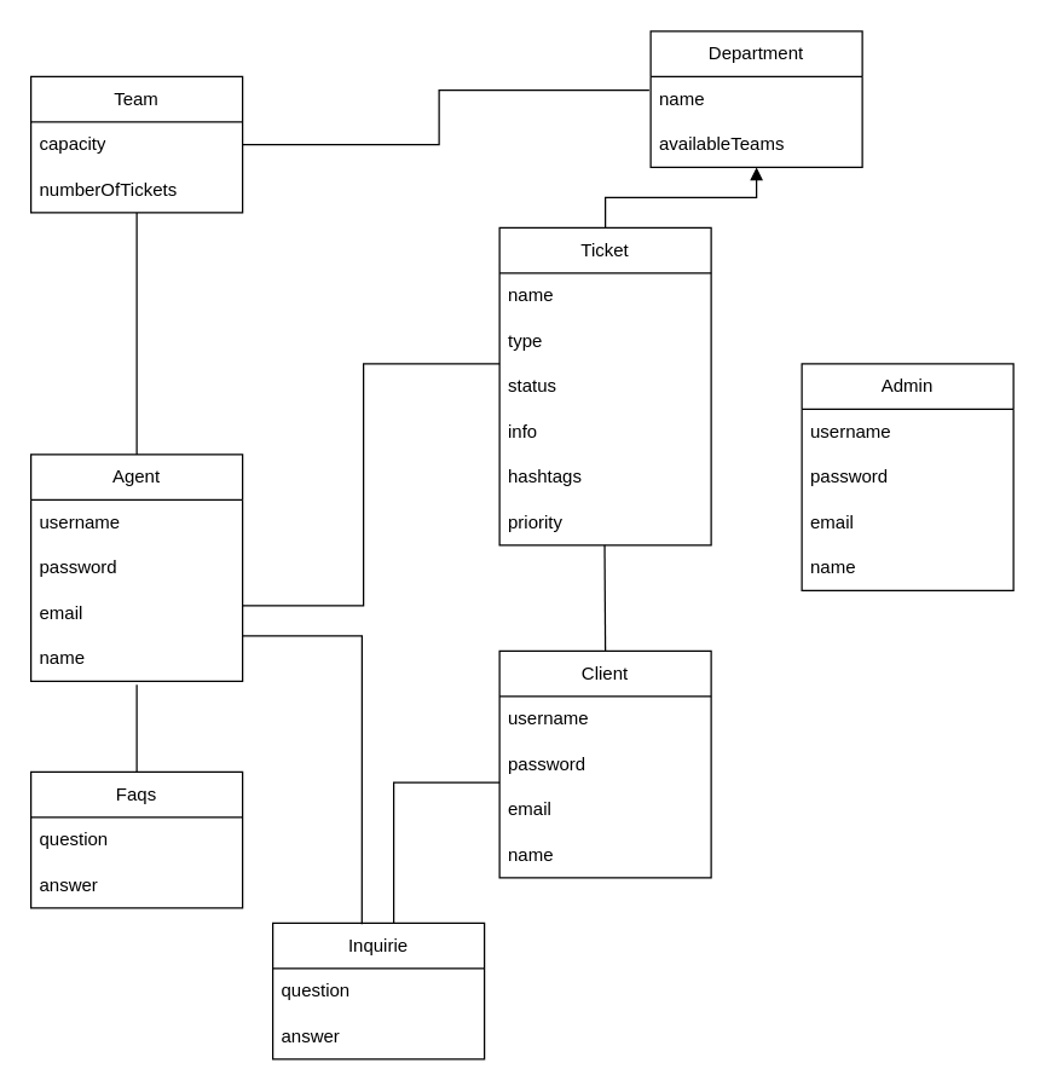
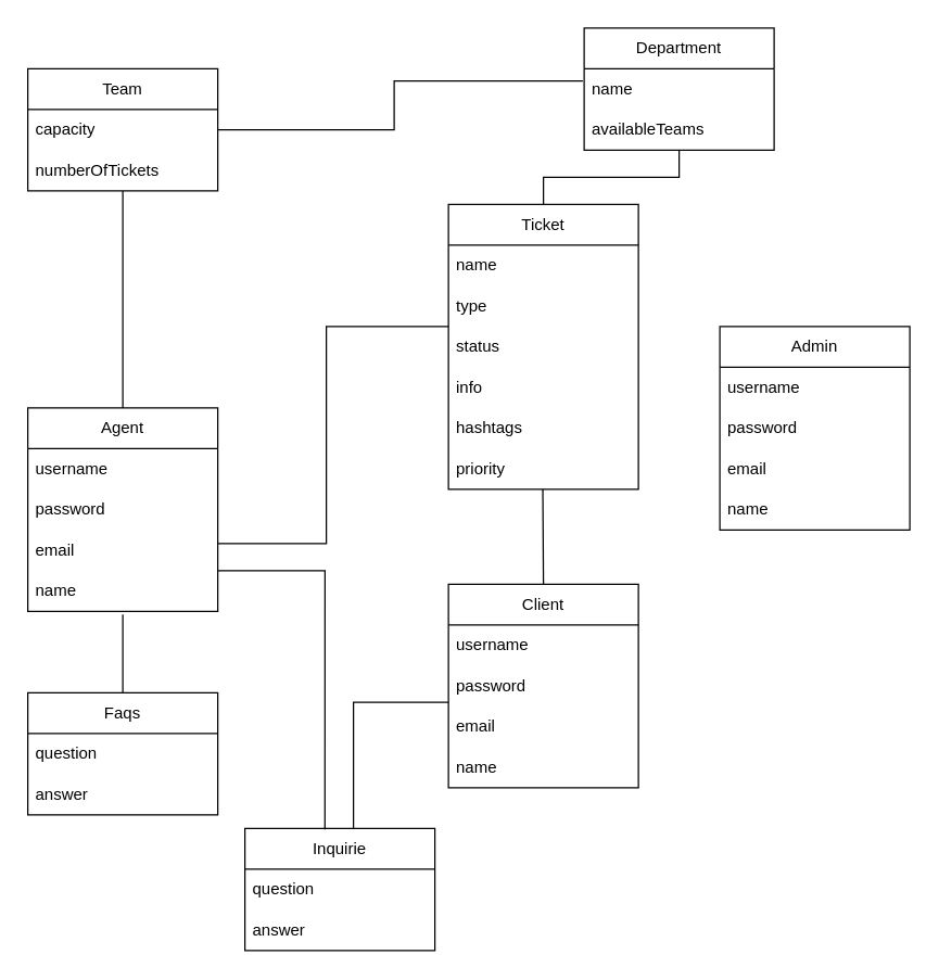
  <mxCell id="0" />
  <mxCell id="1" parent="0" />
  <mxCell id="2" value="Agent" style="swimlane;fontStyle=0;childLayout=stackLayout;horizontal=1;startSize=30;horizontalStack=0;resizeParent=1;resizeParentMax=0;resizeLast=0;collapsible=1;marginBottom=0;whiteSpace=wrap;html=1;" vertex="1" parent="1"><mxGeometry x="20" y="300" width="140" height="150" as="geometry" /></mxCell>
  <mxCell id="3" value="username" style="text;strokeColor=none;fillColor=none;align=left;verticalAlign=middle;spacingLeft=4;spacingRight=4;overflow=hidden;points=[[0,0.5],[1,0.5]];portConstraint=eastwest;rotatable=0;whiteSpace=wrap;html=1;" vertex="1" parent="2"><mxGeometry y="30" width="140" height="30" as="geometry" /></mxCell>
  <mxCell id="4" value="password" style="text;strokeColor=none;fillColor=none;align=left;verticalAlign=middle;spacingLeft=4;spacingRight=4;overflow=hidden;points=[[0,0.5],[1,0.5]];portConstraint=eastwest;rotatable=0;whiteSpace=wrap;html=1;" vertex="1" parent="2"><mxGeometry y="60" width="140" height="30" as="geometry" /></mxCell>
  <mxCell id="5" value="email" style="text;strokeColor=none;fillColor=none;align=left;verticalAlign=middle;spacingLeft=4;spacingRight=4;overflow=hidden;points=[[0,0.5],[1,0.5]];portConstraint=eastwest;rotatable=0;whiteSpace=wrap;html=1;" vertex="1" parent="2"><mxGeometry y="90" width="140" height="30" as="geometry" /></mxCell>
  <mxCell id="6" value="name" style="text;strokeColor=none;fillColor=none;align=left;verticalAlign=middle;spacingLeft=4;spacingRight=4;overflow=hidden;points=[[0,0.5],[1,0.5]];portConstraint=eastwest;rotatable=0;whiteSpace=wrap;html=1;" vertex="1" parent="2"><mxGeometry y="120" width="140" height="30" as="geometry" /></mxCell>
  <mxCell id="7" value="Team" style="swimlane;fontStyle=0;childLayout=stackLayout;horizontal=1;startSize=30;horizontalStack=0;resizeParent=1;resizeParentMax=0;resizeLast=0;collapsible=1;marginBottom=0;whiteSpace=wrap;html=1;" vertex="1" parent="1"><mxGeometry x="20" y="50" width="140" height="90" as="geometry" /></mxCell>
  <mxCell id="8" value="capacity" style="text;strokeColor=none;fillColor=none;align=left;verticalAlign=middle;spacingLeft=4;spacingRight=4;overflow=hidden;points=[[0,0.5],[1,0.5]];portConstraint=eastwest;rotatable=0;whiteSpace=wrap;html=1;" vertex="1" parent="7"><mxGeometry y="30" width="140" height="30" as="geometry" /></mxCell>
  <mxCell id="9" value="numberOfTickets" style="text;strokeColor=none;fillColor=none;align=left;verticalAlign=middle;spacingLeft=4;spacingRight=4;overflow=hidden;points=[[0,0.5],[1,0.5]];portConstraint=eastwest;rotatable=0;whiteSpace=wrap;html=1;" vertex="1" parent="7"><mxGeometry y="60" width="140" height="30" as="geometry" /></mxCell>
  <mxCell id="10" value="Ticket" style="swimlane;fontStyle=0;childLayout=stackLayout;horizontal=1;startSize=30;horizontalStack=0;resizeParent=1;resizeParentMax=0;resizeLast=0;collapsible=1;marginBottom=0;whiteSpace=wrap;html=1;" vertex="1" parent="1"><mxGeometry x="330" y="150" width="140" height="210" as="geometry" /></mxCell>
  <mxCell id="11" value="name" style="text;strokeColor=none;fillColor=none;align=left;verticalAlign=middle;spacingLeft=4;spacingRight=4;overflow=hidden;points=[[0,0.5],[1,0.5]];portConstraint=eastwest;rotatable=0;whiteSpace=wrap;html=1;" vertex="1" parent="10"><mxGeometry y="30" width="140" height="30" as="geometry" /></mxCell>
  <mxCell id="12" value="type" style="text;strokeColor=none;fillColor=none;align=left;verticalAlign=middle;spacingLeft=4;spacingRight=4;overflow=hidden;points=[[0,0.5],[1,0.5]];portConstraint=eastwest;rotatable=0;whiteSpace=wrap;html=1;" vertex="1" parent="10"><mxGeometry y="60" width="140" height="30" as="geometry" /></mxCell>
  <mxCell id="13" value="status" style="text;strokeColor=none;fillColor=none;align=left;verticalAlign=middle;spacingLeft=4;spacingRight=4;overflow=hidden;points=[[0,0.5],[1,0.5]];portConstraint=eastwest;rotatable=0;whiteSpace=wrap;html=1;" vertex="1" parent="10"><mxGeometry y="90" width="140" height="30" as="geometry" /></mxCell>
  <mxCell id="14" value="info" style="text;strokeColor=none;fillColor=none;align=left;verticalAlign=middle;spacingLeft=4;spacingRight=4;overflow=hidden;points=[[0,0.5],[1,0.5]];portConstraint=eastwest;rotatable=0;whiteSpace=wrap;html=1;" vertex="1" parent="10"><mxGeometry y="120" width="140" height="30" as="geometry" /></mxCell>
  <mxCell id="15" value="hashtags" style="text;strokeColor=none;fillColor=none;align=left;verticalAlign=middle;spacingLeft=4;spacingRight=4;overflow=hidden;points=[[0,0.5],[1,0.5]];portConstraint=eastwest;rotatable=0;whiteSpace=wrap;html=1;" vertex="1" parent="10"><mxGeometry y="150" width="140" height="30" as="geometry" /></mxCell>
  <mxCell id="16" value="priority" style="text;strokeColor=none;fillColor=none;align=left;verticalAlign=middle;spacingLeft=4;spacingRight=4;overflow=hidden;points=[[0,0.5],[1,0.5]];portConstraint=eastwest;rotatable=0;whiteSpace=wrap;html=1;" vertex="1" parent="10"><mxGeometry y="180" width="140" height="30" as="geometry" /></mxCell>
  <mxCell id="17" value="" style="endArrow=none;html=1;rounded=0;" edge="1" parent="1"><mxGeometry width="50" height="50" relative="1" as="geometry"><mxPoint x="90" y="300" as="sourcePoint" /><mxPoint x="90" y="140" as="targetPoint" /></mxGeometry></mxCell>
  <mxCell id="18" value="" style="endArrow=none;html=1;rounded=0;" edge="1" parent="1"><mxGeometry width="50" height="50" relative="1" as="geometry"><mxPoint x="160" y="400" as="sourcePoint" /><mxPoint x="330" y="240" as="targetPoint" /><Array as="points"><mxPoint x="240" y="400" /><mxPoint x="240" y="240" /></Array></mxGeometry></mxCell>
  <mxCell id="19" value="Department" style="swimlane;fontStyle=0;childLayout=stackLayout;horizontal=1;startSize=30;horizontalStack=0;resizeParent=1;resizeParentMax=0;resizeLast=0;collapsible=1;marginBottom=0;whiteSpace=wrap;html=1;" vertex="1" parent="1"><mxGeometry x="430" y="20" width="140" height="90" as="geometry" /></mxCell>
  <mxCell id="20" value="name" style="text;strokeColor=none;fillColor=none;align=left;verticalAlign=middle;spacingLeft=4;spacingRight=4;overflow=hidden;points=[[0,0.5],[1,0.5]];portConstraint=eastwest;rotatable=0;whiteSpace=wrap;html=1;" vertex="1" parent="19"><mxGeometry y="30" width="140" height="30" as="geometry" /></mxCell>
  <mxCell id="21" value="availableTeams" style="text;strokeColor=none;fillColor=none;align=left;verticalAlign=middle;spacingLeft=4;spacingRight=4;overflow=hidden;points=[[0,0.5],[1,0.5]];portConstraint=eastwest;rotatable=0;whiteSpace=wrap;html=1;" vertex="1" parent="19"><mxGeometry y="60" width="140" height="30" as="geometry" /></mxCell>
  <mxCell id="22" value="" style="endArrow=none;html=1;rounded=0;entryX=-0.007;entryY=0.3;entryDx=0;entryDy=0;entryPerimeter=0;exitX=1;exitY=0.5;exitDx=0;exitDy=0;" edge="1" parent="1" source="8" target="20"><mxGeometry width="50" height="50" relative="1" as="geometry"><mxPoint x="160" y="60" as="sourcePoint" /><mxPoint x="370" y="60" as="targetPoint" /><Array as="points"><mxPoint x="290" y="95" /><mxPoint x="290" y="59" /></Array></mxGeometry></mxCell>
  <mxCell id="23" value="Faqs" style="swimlane;fontStyle=0;childLayout=stackLayout;horizontal=1;startSize=30;horizontalStack=0;resizeParent=1;resizeParentMax=0;resizeLast=0;collapsible=1;marginBottom=0;whiteSpace=wrap;html=1;" vertex="1" parent="1"><mxGeometry x="20" y="510" width="140" height="90" as="geometry" /></mxCell>
  <mxCell id="24" value="question" style="text;strokeColor=none;fillColor=none;align=left;verticalAlign=middle;spacingLeft=4;spacingRight=4;overflow=hidden;points=[[0,0.5],[1,0.5]];portConstraint=eastwest;rotatable=0;whiteSpace=wrap;html=1;" vertex="1" parent="23"><mxGeometry y="30" width="140" height="30" as="geometry" /></mxCell>
  <mxCell id="25" value="answer" style="text;strokeColor=none;fillColor=none;align=left;verticalAlign=middle;spacingLeft=4;spacingRight=4;overflow=hidden;points=[[0,0.5],[1,0.5]];portConstraint=eastwest;rotatable=0;whiteSpace=wrap;html=1;" vertex="1" parent="23"><mxGeometry y="60" width="140" height="30" as="geometry" /></mxCell>
  <mxCell id="26" value="Inquirie" style="swimlane;fontStyle=0;childLayout=stackLayout;horizontal=1;startSize=30;horizontalStack=0;resizeParent=1;resizeParentMax=0;resizeLast=0;collapsible=1;marginBottom=0;whiteSpace=wrap;html=1;" vertex="1" parent="1"><mxGeometry x="180" y="610" width="140" height="90" as="geometry" /></mxCell>
  <mxCell id="27" value="question" style="text;strokeColor=none;fillColor=none;align=left;verticalAlign=middle;spacingLeft=4;spacingRight=4;overflow=hidden;points=[[0,0.5],[1,0.5]];portConstraint=eastwest;rotatable=0;whiteSpace=wrap;html=1;" vertex="1" parent="26"><mxGeometry y="30" width="140" height="30" as="geometry" /></mxCell>
  <mxCell id="28" value="answer" style="text;strokeColor=none;fillColor=none;align=left;verticalAlign=middle;spacingLeft=4;spacingRight=4;overflow=hidden;points=[[0,0.5],[1,0.5]];portConstraint=eastwest;rotatable=0;whiteSpace=wrap;html=1;" vertex="1" parent="26"><mxGeometry y="60" width="140" height="30" as="geometry" /></mxCell>
  <mxCell id="29" value="Admin" style="swimlane;fontStyle=0;childLayout=stackLayout;horizontal=1;startSize=30;horizontalStack=0;resizeParent=1;resizeParentMax=0;resizeLast=0;collapsible=1;marginBottom=0;whiteSpace=wrap;html=1;" vertex="1" parent="1"><mxGeometry x="530" y="240" width="140" height="150" as="geometry" /></mxCell>
  <mxCell id="30" value="username" style="text;strokeColor=none;fillColor=none;align=left;verticalAlign=middle;spacingLeft=4;spacingRight=4;overflow=hidden;points=[[0,0.5],[1,0.5]];portConstraint=eastwest;rotatable=0;whiteSpace=wrap;html=1;" vertex="1" parent="29"><mxGeometry y="30" width="140" height="30" as="geometry" /></mxCell>
  <mxCell id="31" value="password" style="text;strokeColor=none;fillColor=none;align=left;verticalAlign=middle;spacingLeft=4;spacingRight=4;overflow=hidden;points=[[0,0.5],[1,0.5]];portConstraint=eastwest;rotatable=0;whiteSpace=wrap;html=1;" vertex="1" parent="29"><mxGeometry y="60" width="140" height="30" as="geometry" /></mxCell>
  <mxCell id="32" value="email" style="text;strokeColor=none;fillColor=none;align=left;verticalAlign=middle;spacingLeft=4;spacingRight=4;overflow=hidden;points=[[0,0.5],[1,0.5]];portConstraint=eastwest;rotatable=0;whiteSpace=wrap;html=1;" vertex="1" parent="29"><mxGeometry y="90" width="140" height="30" as="geometry" /></mxCell>
  <mxCell id="33" value="name" style="text;strokeColor=none;fillColor=none;align=left;verticalAlign=middle;spacingLeft=4;spacingRight=4;overflow=hidden;points=[[0,0.5],[1,0.5]];portConstraint=eastwest;rotatable=0;whiteSpace=wrap;html=1;" vertex="1" parent="29"><mxGeometry y="120" width="140" height="30" as="geometry" /></mxCell>
- <mxCell id="34" value="" style="endArrow=block;html=1;rounded=0;exitX=0.5;exitY=0;exitDx=0;exitDy=0;" edge="1" parent="1" source="10" target="21"><mxGeometry width="50" height="50" relative="1" as="geometry"><mxPoint x="400" y="140" as="sourcePoint" /><mxPoint x="450" y="90" as="targetPoint" /><Array as="points"><mxPoint x="400" y="130" /><mxPoint x="500" y="130" /></Array></mxGeometry></mxCell>
+ <mxCell id="34" value="" style="endArrow=none;html=1;rounded=0;exitX=0.5;exitY=0;exitDx=0;exitDy=0;" edge="1" parent="1" source="10" target="21"><mxGeometry width="50" height="50" relative="1" as="geometry"><mxPoint x="400" y="140" as="sourcePoint" /><mxPoint x="450" y="90" as="targetPoint" /><Array as="points"><mxPoint x="400" y="130" /><mxPoint x="500" y="130" /></Array></mxGeometry></mxCell>
  <mxCell id="35" value="" style="endArrow=none;html=1;rounded=0;exitX=0.5;exitY=0;exitDx=0;exitDy=0;" edge="1" parent="1" source="36"><mxGeometry width="50" height="50" relative="1" as="geometry"><mxPoint x="400" y="410" as="sourcePoint" /><mxPoint x="399.52" y="360" as="targetPoint" /></mxGeometry></mxCell>
  <mxCell id="36" value="Client" style="swimlane;fontStyle=0;childLayout=stackLayout;horizontal=1;startSize=30;horizontalStack=0;resizeParent=1;resizeParentMax=0;resizeLast=0;collapsible=1;marginBottom=0;whiteSpace=wrap;html=1;" vertex="1" parent="1"><mxGeometry x="330" y="430" width="140" height="150" as="geometry" /></mxCell>
  <mxCell id="37" value="username" style="text;strokeColor=none;fillColor=none;align=left;verticalAlign=middle;spacingLeft=4;spacingRight=4;overflow=hidden;points=[[0,0.5],[1,0.5]];portConstraint=eastwest;rotatable=0;whiteSpace=wrap;html=1;" vertex="1" parent="36"><mxGeometry y="30" width="140" height="30" as="geometry" /></mxCell>
  <mxCell id="38" value="password" style="text;strokeColor=none;fillColor=none;align=left;verticalAlign=middle;spacingLeft=4;spacingRight=4;overflow=hidden;points=[[0,0.5],[1,0.5]];portConstraint=eastwest;rotatable=0;whiteSpace=wrap;html=1;" vertex="1" parent="36"><mxGeometry y="60" width="140" height="30" as="geometry" /></mxCell>
  <mxCell id="39" value="email" style="text;strokeColor=none;fillColor=none;align=left;verticalAlign=middle;spacingLeft=4;spacingRight=4;overflow=hidden;points=[[0,0.5],[1,0.5]];portConstraint=eastwest;rotatable=0;whiteSpace=wrap;html=1;" vertex="1" parent="36"><mxGeometry y="90" width="140" height="30" as="geometry" /></mxCell>
  <mxCell id="40" value="name" style="text;strokeColor=none;fillColor=none;align=left;verticalAlign=middle;spacingLeft=4;spacingRight=4;overflow=hidden;points=[[0,0.5],[1,0.5]];portConstraint=eastwest;rotatable=0;whiteSpace=wrap;html=1;" vertex="1" parent="36"><mxGeometry y="120" width="140" height="30" as="geometry" /></mxCell>
  <mxCell id="41" value="" style="endArrow=none;html=1;rounded=0;entryX=0.5;entryY=1.074;entryDx=0;entryDy=0;entryPerimeter=0;" edge="1" parent="1" target="6"><mxGeometry width="50" height="50" relative="1" as="geometry"><mxPoint x="90" y="510" as="sourcePoint" /><mxPoint x="140" y="460" as="targetPoint" /></mxGeometry></mxCell>
  <mxCell id="42" value="" style="endArrow=none;html=1;rounded=0;entryX=0.421;entryY=0.008;entryDx=0;entryDy=0;entryPerimeter=0;" edge="1" parent="1" target="26"><mxGeometry width="50" height="50" relative="1" as="geometry"><mxPoint x="160" y="420" as="sourcePoint" /><mxPoint x="210" y="370" as="targetPoint" /><Array as="points"><mxPoint x="239" y="420" /></Array></mxGeometry></mxCell>
  <mxCell id="43" value="" style="endArrow=none;html=1;rounded=0;entryX=0;entryY=0.9;entryDx=0;entryDy=0;entryPerimeter=0;" edge="1" parent="1" target="38"><mxGeometry width="50" height="50" relative="1" as="geometry"><mxPoint x="260" y="610" as="sourcePoint" /><mxPoint x="310" y="560" as="targetPoint" /><Array as="points"><mxPoint x="260" y="517" /></Array></mxGeometry></mxCell>
